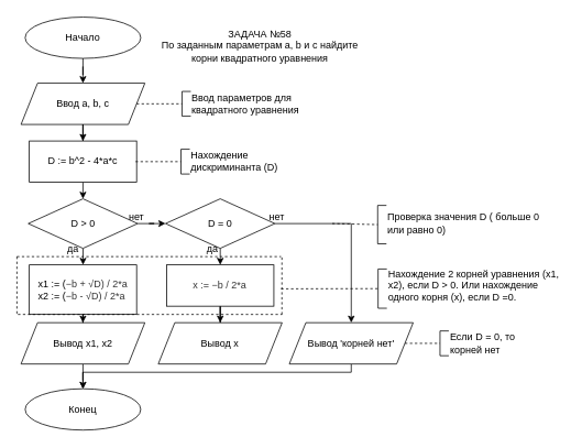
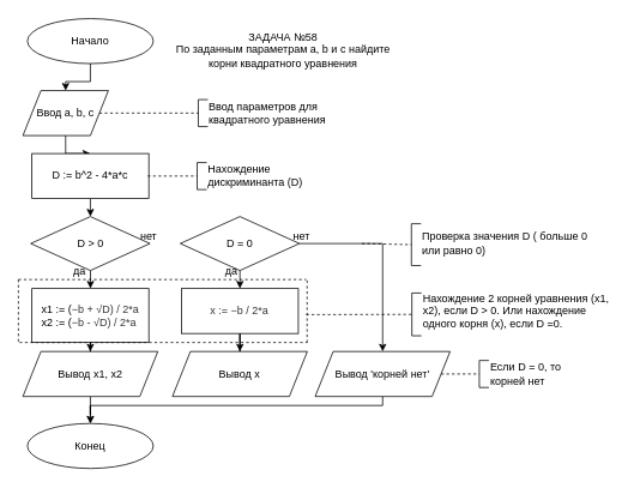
  <mxCell id="0" />
  <mxCell id="1" parent="0" />
  <mxCell id="2" style="edgeStyle=orthogonalEdgeStyle;rounded=0;orthogonalLoop=1;jettySize=auto;html=1;" parent="1" source="3" target="5" edge="1"><mxGeometry relative="1" as="geometry" /></mxCell>
  <mxCell id="3" value="Начало" style="ellipse;whiteSpace=wrap;html=1;" parent="1" vertex="1"><mxGeometry x="30" y="20" width="140" height="50" as="geometry" /></mxCell>
  <mxCell id="4" style="edgeStyle=orthogonalEdgeStyle;rounded=0;orthogonalLoop=1;jettySize=auto;html=1;" parent="1" source="5" target="7" edge="1"><mxGeometry relative="1" as="geometry" /></mxCell>
- <mxCell id="5" value="Ввод a, b, c" style="shape=parallelogram;perimeter=parallelogramPerimeter;whiteSpace=wrap;html=1;fixedSize=1;" parent="1" vertex="1"><mxGeometry x="25" y="100" width="150" height="50" as="geometry" /></mxCell>
+ <mxCell id="5" value="Ввод a, b, c" style="shape=parallelogram;perimeter=parallelogramPerimeter;whiteSpace=wrap;html=1;fixedSize=1;" parent="1" vertex="1"><mxGeometry x="25" y="100" width="95" height="50" as="geometry" /></mxCell>
  <mxCell id="6" style="edgeStyle=orthogonalEdgeStyle;rounded=0;orthogonalLoop=1;jettySize=auto;html=1;" parent="1" source="7" target="10" edge="1"><mxGeometry relative="1" as="geometry" /></mxCell>
  <mxCell id="7" value="D := b^2 - 4*a*c" style="rounded=0;whiteSpace=wrap;html=1;" parent="1" vertex="1"><mxGeometry x="35" y="170" width="130" height="50" as="geometry" /></mxCell>
- <mxCell id="8" style="edgeStyle=orthogonalEdgeStyle;rounded=0;orthogonalLoop=1;jettySize=auto;html=1;" parent="1" source="10" target="13" edge="1"><mxGeometry relative="1" as="geometry" /></mxCell>
  <mxCell id="9" style="edgeStyle=orthogonalEdgeStyle;rounded=0;orthogonalLoop=1;jettySize=auto;html=1;" parent="1" source="10" target="15" edge="1"><mxGeometry relative="1" as="geometry" /></mxCell>
  <mxCell id="10" value="D &amp;gt; 0" style="rhombus;whiteSpace=wrap;html=1;" parent="1" vertex="1"><mxGeometry x="33.75" y="240" width="132.5" height="60" as="geometry" /></mxCell>
  <mxCell id="11" style="edgeStyle=orthogonalEdgeStyle;rounded=0;orthogonalLoop=1;jettySize=auto;html=1;" parent="1" source="13" target="19" edge="1"><mxGeometry relative="1" as="geometry" /></mxCell>
  <mxCell id="12" style="edgeStyle=orthogonalEdgeStyle;rounded=0;orthogonalLoop=1;jettySize=auto;html=1;" parent="1" source="13" target="22" edge="1"><mxGeometry relative="1" as="geometry" /></mxCell>
  <mxCell id="13" value="D = 0" style="rhombus;whiteSpace=wrap;html=1;" parent="1" vertex="1"><mxGeometry x="200" y="240" width="132.5" height="60" as="geometry" /></mxCell>
  <mxCell id="14" style="edgeStyle=orthogonalEdgeStyle;rounded=0;orthogonalLoop=1;jettySize=auto;html=1;" parent="1" source="15" target="17" edge="1"><mxGeometry relative="1" as="geometry" /></mxCell>
  <mxCell id="15" value="&lt;div style=&quot;text-align: left;&quot;&gt;&lt;span style=&quot;background-color: initial;&quot;&gt;x1 := (&lt;/span&gt;&lt;span style=&quot;color: rgb(51, 51, 51); background-color: rgb(255, 255, 255);&quot;&gt;−b + √D) / 2*a&lt;/span&gt;&lt;/div&gt;&lt;div style=&quot;text-align: left;&quot;&gt;x2 := (&lt;span style=&quot;color: rgb(51, 51, 51); background-color: rgb(255, 255, 255);&quot;&gt;−b - √D) / 2*a&lt;/span&gt;&lt;font style=&quot;font-size: 12px;&quot; face=&quot;Helvetica&quot;&gt;&lt;span style=&quot;color: rgb(51, 51, 51); text-align: left; background-color: rgb(255, 255, 255);&quot;&gt;&lt;br&gt;&lt;/span&gt;&lt;/font&gt;&lt;/div&gt;" style="rounded=0;whiteSpace=wrap;html=1;" parent="1" vertex="1"><mxGeometry x="35" y="320" width="130" height="60" as="geometry" /></mxCell>
  <mxCell id="16" style="edgeStyle=orthogonalEdgeStyle;rounded=0;orthogonalLoop=1;jettySize=auto;html=1;" parent="1" source="17" target="23" edge="1"><mxGeometry relative="1" as="geometry" /></mxCell>
  <mxCell id="17" value="Вывод x1, x2" style="shape=parallelogram;perimeter=parallelogramPerimeter;whiteSpace=wrap;html=1;fixedSize=1;" parent="1" vertex="1"><mxGeometry x="25" y="390" width="150" height="50" as="geometry" /></mxCell>
  <mxCell id="18" style="edgeStyle=orthogonalEdgeStyle;rounded=0;orthogonalLoop=1;jettySize=auto;html=1;" parent="1" source="19" target="20" edge="1"><mxGeometry relative="1" as="geometry" /></mxCell>
  <mxCell id="19" value="&lt;div style=&quot;text-align: left;&quot;&gt;&lt;span style=&quot;background-color: rgb(255, 255, 255); color: rgb(51, 51, 51);&quot;&gt;&lt;font face=&quot;Helvetica&quot; style=&quot;font-size: 12px;&quot;&gt;x := −b / 2*a&lt;/font&gt;&lt;/span&gt;&lt;/div&gt;" style="rounded=0;whiteSpace=wrap;html=1;" parent="1" vertex="1"><mxGeometry x="201.25" y="320" width="130" height="50" as="geometry" /></mxCell>
  <mxCell id="20" value="Вывод x" style="shape=parallelogram;perimeter=parallelogramPerimeter;whiteSpace=wrap;html=1;fixedSize=1;" parent="1" vertex="1"><mxGeometry x="191.25" y="390" width="150" height="50" as="geometry" /></mxCell>
  <mxCell id="21" style="edgeStyle=orthogonalEdgeStyle;rounded=0;orthogonalLoop=1;jettySize=auto;html=1;endArrow=open;" parent="1" source="22" target="23" edge="1"><mxGeometry relative="1" as="geometry"><Array as="points"><mxPoint x="425" y="450" /><mxPoint x="100" y="450" /></Array></mxGeometry></mxCell>
  <mxCell id="22" value="Вывод 'корней нет'" style="shape=parallelogram;perimeter=parallelogramPerimeter;whiteSpace=wrap;html=1;fixedSize=1;" parent="1" vertex="1"><mxGeometry x="350" y="390" width="150" height="50" as="geometry" /></mxCell>
  <mxCell id="23" value="Конец" style="ellipse;whiteSpace=wrap;html=1;" parent="1" vertex="1"><mxGeometry x="30" y="470" width="140" height="50" as="geometry" /></mxCell>
  <mxCell id="24" value="да" style="text;html=1;align=center;verticalAlign=middle;whiteSpace=wrap;rounded=0;" parent="1" vertex="1"><mxGeometry x="78" y="296" width="20" height="10" as="geometry" /></mxCell>
  <mxCell id="25" value="да" style="text;html=1;align=center;verticalAlign=middle;whiteSpace=wrap;rounded=0;" parent="1" vertex="1"><mxGeometry x="247" y="296" width="20" height="10" as="geometry" /></mxCell>
  <mxCell id="26" value="нет" style="text;html=1;align=center;verticalAlign=middle;whiteSpace=wrap;rounded=0;" parent="1" vertex="1"><mxGeometry x="320" y="257" width="30" height="10" as="geometry" /></mxCell>
  <mxCell id="27" value="нет" style="text;html=1;align=center;verticalAlign=middle;whiteSpace=wrap;rounded=0;" parent="1" vertex="1"><mxGeometry x="150" y="257" width="30" height="10" as="geometry" /></mxCell>
  <mxCell id="28" value="" style="group" parent="1" vertex="1" connectable="0"><mxGeometry x="220" y="110" width="150" height="30" as="geometry" /></mxCell>
  <mxCell id="29" value="" style="shape=partialRectangle;whiteSpace=wrap;html=1;bottom=1;right=1;left=1;top=0;fillColor=none;routingCenterX=-0.5;rotation=90;" parent="28" vertex="1"><mxGeometry x="-10" y="10" width="30" height="10" as="geometry" /></mxCell>
  <mxCell id="30" value="Ввод параметров для квадратного уравнения" style="text;html=1;align=left;verticalAlign=middle;whiteSpace=wrap;rounded=0;" parent="28" vertex="1"><mxGeometry x="10" width="140" height="30" as="geometry" /></mxCell>
  <mxCell id="31" value="" style="endArrow=none;dashed=1;html=1;rounded=0;entryX=0.5;entryY=1;entryDx=0;entryDy=0;" parent="1" source="5" target="29" edge="1"><mxGeometry width="50" height="50" relative="1" as="geometry"><mxPoint x="430" y="380" as="sourcePoint" /><mxPoint x="480" y="330" as="targetPoint" /></mxGeometry></mxCell>
  <mxCell id="32" value="" style="shape=partialRectangle;whiteSpace=wrap;html=1;bottom=1;right=1;left=1;top=0;fillColor=none;routingCenterX=-0.5;rotation=90;" parent="1" vertex="1"><mxGeometry x="208.75" y="190" width="30" height="10" as="geometry" /></mxCell>
  <mxCell id="33" value="Нахождение дискриминанта (D)" style="text;html=1;align=left;verticalAlign=middle;whiteSpace=wrap;rounded=0;" parent="1" vertex="1"><mxGeometry x="228.75" y="180" width="140" height="30" as="geometry" /></mxCell>
  <mxCell id="34" value="" style="endArrow=none;dashed=1;html=1;rounded=0;entryX=0.5;entryY=1;entryDx=0;entryDy=0;" parent="1" target="32" edge="1"><mxGeometry width="50" height="50" relative="1" as="geometry"><mxPoint x="163.75" y="195" as="sourcePoint" /><mxPoint x="478.75" y="400" as="targetPoint" /></mxGeometry></mxCell>
  <mxCell id="35" value="" style="shape=partialRectangle;whiteSpace=wrap;html=1;bottom=1;right=1;left=1;top=0;fillColor=none;routingCenterX=-0.5;rotation=90;" parent="1" vertex="1"><mxGeometry x="438.75" y="266.25" width="46.5" height="10" as="geometry" /></mxCell>
  <mxCell id="36" value="Проверка значения D ( больше 0 или равно 0)" style="text;html=1;align=left;verticalAlign=middle;whiteSpace=wrap;rounded=0;" parent="1" vertex="1"><mxGeometry x="467" y="255" width="203" height="30" as="geometry" /></mxCell>
  <mxCell id="37" value="" style="endArrow=none;dashed=1;html=1;rounded=0;entryX=0.5;entryY=1;entryDx=0;entryDy=0;" parent="1" target="35" edge="1"><mxGeometry width="50" height="50" relative="1" as="geometry"><mxPoint x="402" y="270" as="sourcePoint" /><mxPoint x="717" y="475" as="targetPoint" /></mxGeometry></mxCell>
  <mxCell id="38" value="" style="endArrow=none;dashed=1;html=1;rounded=0;" parent="1" edge="1"><mxGeometry width="50" height="50" relative="1" as="geometry"><mxPoint x="20" y="310" as="sourcePoint" /><mxPoint x="340" y="310" as="targetPoint" /></mxGeometry></mxCell>
  <mxCell id="39" value="" style="endArrow=none;dashed=1;html=1;rounded=0;" parent="1" edge="1"><mxGeometry width="50" height="50" relative="1" as="geometry"><mxPoint x="21.25" y="380" as="sourcePoint" /><mxPoint x="341.25" y="380" as="targetPoint" /></mxGeometry></mxCell>
  <mxCell id="40" value="" style="endArrow=none;dashed=1;html=1;rounded=0;" parent="1" edge="1"><mxGeometry width="50" height="50" relative="1" as="geometry"><mxPoint x="341" y="380" as="sourcePoint" /><mxPoint x="341" y="310" as="targetPoint" /></mxGeometry></mxCell>
  <mxCell id="41" value="" style="endArrow=none;dashed=1;html=1;rounded=0;" parent="1" edge="1"><mxGeometry width="50" height="50" relative="1" as="geometry"><mxPoint x="20" y="379" as="sourcePoint" /><mxPoint x="20" y="309" as="targetPoint" /></mxGeometry></mxCell>
  <mxCell id="42" value="" style="shape=partialRectangle;whiteSpace=wrap;html=1;bottom=1;right=1;left=1;top=0;fillColor=none;routingCenterX=-0.5;rotation=90;" parent="1" vertex="1"><mxGeometry x="438.75" y="343.75" width="47.5" height="10" as="geometry" /></mxCell>
  <mxCell id="43" value="Нахождение 2 корней уравнения (x1, x2), если D &amp;gt; 0. Или нахождение одного корня (x), если D =0." style="text;html=1;align=left;verticalAlign=middle;whiteSpace=wrap;rounded=0;" parent="1" vertex="1"><mxGeometry x="467.5" y="330" width="215" height="30" as="geometry" /></mxCell>
  <mxCell id="44" value="" style="endArrow=none;dashed=1;html=1;rounded=0;entryX=0.5;entryY=1;entryDx=0;entryDy=0;" parent="1" target="42" edge="1"><mxGeometry width="50" height="50" relative="1" as="geometry"><mxPoint x="340" y="349" as="sourcePoint" /><mxPoint x="715" y="550" as="targetPoint" /></mxGeometry></mxCell>
  <mxCell id="45" value="" style="shape=partialRectangle;whiteSpace=wrap;html=1;bottom=1;right=1;left=1;top=0;fillColor=none;routingCenterX=-0.5;rotation=90;" parent="1" vertex="1"><mxGeometry x="522.5" y="410" width="30" height="10" as="geometry" /></mxCell>
  <mxCell id="46" value="Если D = 0, то корней нет" style="text;html=1;align=left;verticalAlign=middle;whiteSpace=wrap;rounded=0;" parent="1" vertex="1"><mxGeometry x="542.5" y="400" width="87.5" height="30" as="geometry" /></mxCell>
  <mxCell id="47" value="" style="endArrow=none;dashed=1;html=1;rounded=0;entryX=0.5;entryY=1;entryDx=0;entryDy=0;" parent="1" source="22" target="45" edge="1"><mxGeometry width="50" height="50" relative="1" as="geometry"><mxPoint x="477.5" y="415" as="sourcePoint" /><mxPoint x="792.5" y="620" as="targetPoint" /></mxGeometry></mxCell>
  <mxCell id="48" value="ЗАДАЧА №58&lt;div&gt;По заданным параметрам a, b и с найдите корни квадратного уравнения&lt;br&gt;&lt;/div&gt;" style="text;html=1;align=center;verticalAlign=middle;whiteSpace=wrap;rounded=0;" parent="1" vertex="1"><mxGeometry x="180" y="40" width="268.75" height="30" as="geometry" /></mxCell>
